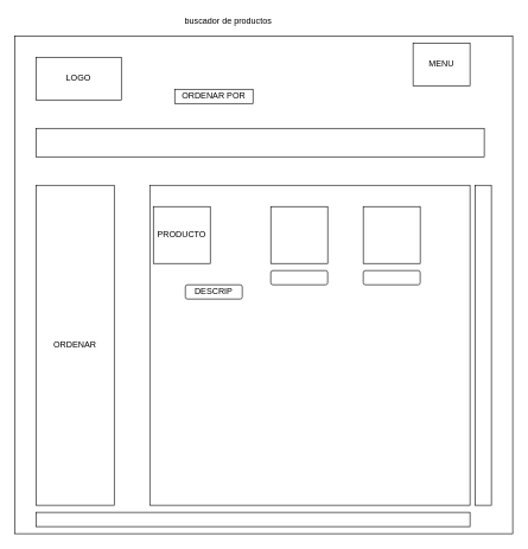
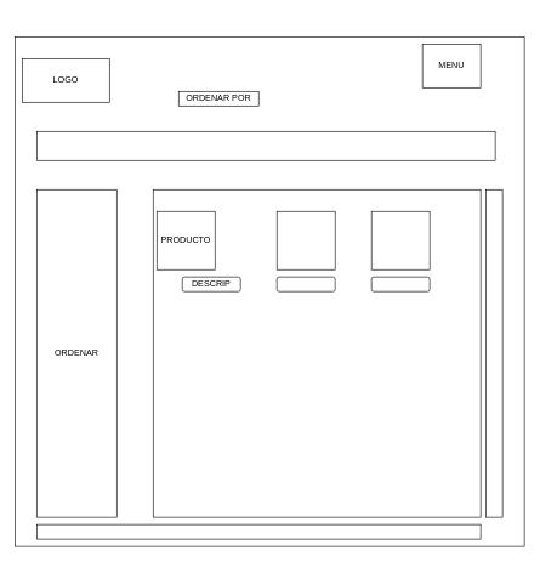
  <mxCell id="0" />
  <mxCell id="1" parent="0" />
  <mxCell id="2" value="" style="whiteSpace=wrap;html=1;aspect=fixed;" vertex="1" parent="1"><mxGeometry x="20" y="50" width="700" height="700" as="geometry" /></mxCell>
- <mxCell id="3" value="buscador de productos" style="text;html=1;align=center;verticalAlign=middle;resizable=0;points=[];autosize=1;strokeColor=none;fillColor=none;" vertex="1" parent="1"><mxGeometry x="250" width="140" height="20" as="geometry" y="20" /></mxCell>
  <mxCell id="4" value="" style="whiteSpace=wrap;html=1;aspect=fixed;" vertex="1" parent="1"><mxGeometry x="210" y="260" width="450" height="450" as="geometry" /></mxCell>
  <mxCell id="5" value="ORDENAR" style="rounded=0;whiteSpace=wrap;html=1;" vertex="1" parent="1"><mxGeometry x="50" y="260" width="110" height="450" as="geometry" /></mxCell>
  <mxCell id="6" value="PRODUCTO" style="whiteSpace=wrap;html=1;aspect=fixed;" vertex="1" parent="1"><mxGeometry x="215" y="290" width="80" height="80" as="geometry" /></mxCell>
  <mxCell id="7" value="" style="whiteSpace=wrap;html=1;aspect=fixed;" vertex="1" parent="1"><mxGeometry x="380" y="290" width="80" height="80" as="geometry" /></mxCell>
  <mxCell id="8" value="" style="whiteSpace=wrap;html=1;aspect=fixed;" vertex="1" parent="1"><mxGeometry x="510" y="290" width="80" height="80" as="geometry" /></mxCell>
- <mxCell id="9" value="DESCRIP" style="rounded=1;whiteSpace=wrap;html=1;" vertex="1" parent="1"><mxGeometry x="260" y="400" width="80" height="20" as="geometry" /></mxCell>
+ <mxCell id="9" value="DESCRIP" style="rounded=1;whiteSpace=wrap;html=1;" vertex="1" parent="1"><mxGeometry x="250" y="380" width="80" height="20" as="geometry" /></mxCell>
  <mxCell id="10" value="" style="rounded=1;whiteSpace=wrap;html=1;" vertex="1" parent="1"><mxGeometry x="380" y="380" width="80" height="20" as="geometry" /></mxCell>
  <mxCell id="11" value="" style="rounded=1;whiteSpace=wrap;html=1;" vertex="1" parent="1"><mxGeometry x="510" y="380" width="80" height="20" as="geometry" /></mxCell>
- <mxCell id="12" value="LOGO" style="rounded=0;whiteSpace=wrap;html=1;" vertex="1" parent="1"><mxGeometry x="50" y="80" width="120" height="60" as="geometry" /></mxCell>
+ <mxCell id="12" value="LOGO" style="rounded=0;whiteSpace=wrap;html=1;" vertex="1" parent="1"><mxGeometry x="30" y="80" width="120" height="60" as="geometry" /></mxCell>
  <mxCell id="13" value="" style="rounded=0;whiteSpace=wrap;html=1;" vertex="1" parent="1"><mxGeometry x="50" y="180" width="630" height="40" as="geometry" /></mxCell>
  <mxCell id="14" value="MENU" style="rounded=0;whiteSpace=wrap;html=1;" vertex="1" parent="1"><mxGeometry x="580" y="60" width="80" height="60" as="geometry" /></mxCell>
  <mxCell id="15" value="ORDENAR POR" style="rounded=0;whiteSpace=wrap;html=1;" vertex="1" parent="1"><mxGeometry x="245" y="125" width="110" height="20" as="geometry" /></mxCell>
  <mxCell id="16" value="" style="rounded=0;whiteSpace=wrap;html=1;" vertex="1" parent="1"><mxGeometry x="50" y="720" width="610" height="20" as="geometry" /></mxCell>
  <mxCell id="17" value="" style="rounded=0;whiteSpace=wrap;html=1;" vertex="1" parent="1"><mxGeometry x="667" y="260" width="23" height="450" as="geometry" /></mxCell>
